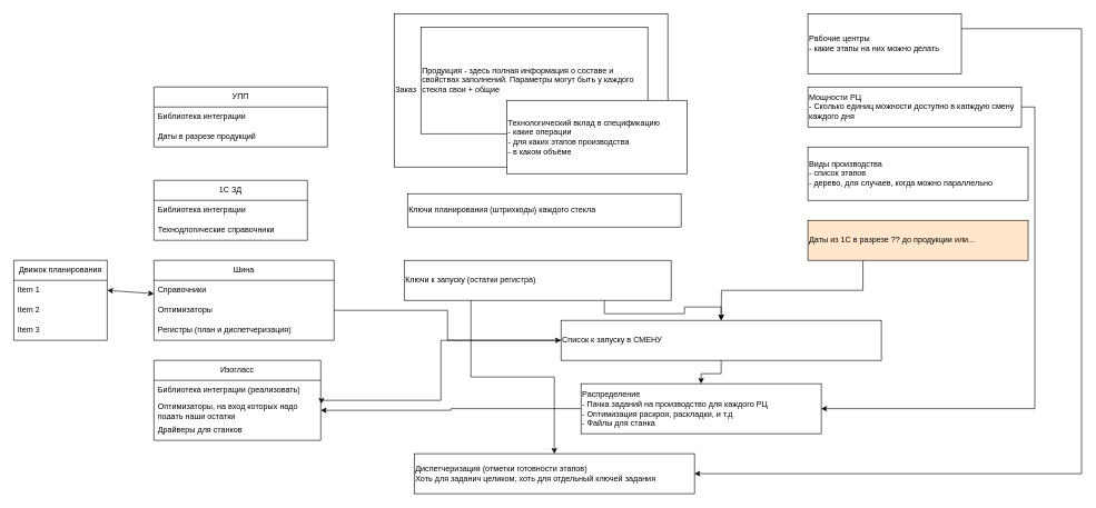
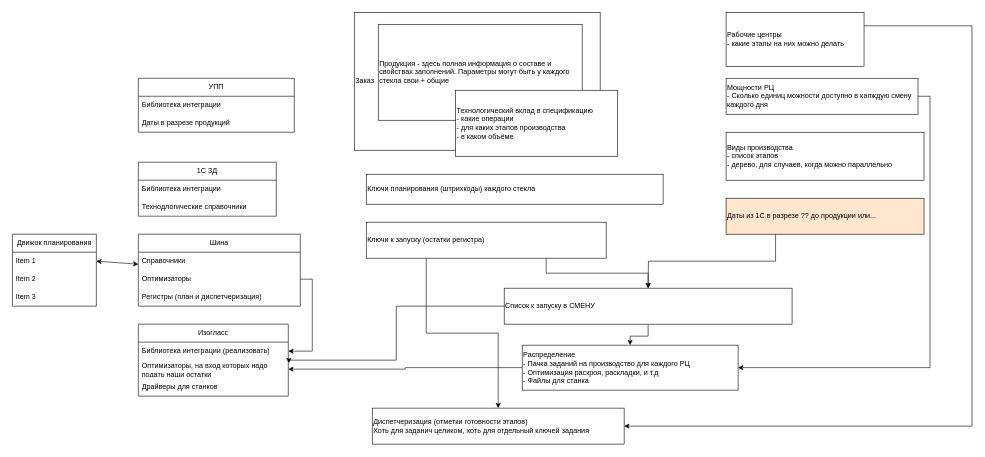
  <mxCell id="0" />
  <mxCell id="1" parent="0" />
  <mxCell id="2" value="Заказ" style="rounded=0;whiteSpace=wrap;html=1;align=left;" vertex="1" parent="1"><mxGeometry x="590" y="20" width="410" height="230" as="geometry" /></mxCell>
  <mxCell id="3" value="Продукция - здесь полная информация о составе и свойствах заполнений. Параметры могут быть у каждого стекла свои + общие" style="rounded=0;whiteSpace=wrap;html=1;align=left;" vertex="1" parent="1"><mxGeometry x="630" y="40" width="340" height="160" as="geometry" /></mxCell>
  <mxCell id="4" value="Технологический вклад в спецификацию&lt;br&gt;- какие операции&lt;br&gt;- для каких этапов производства&lt;br&gt;- в каком объёме" style="rounded=0;whiteSpace=wrap;html=1;align=left;" vertex="1" parent="1"><mxGeometry x="759" y="150" width="270" height="110" as="geometry" /></mxCell>
  <mxCell id="5" style="edgeStyle=orthogonalEdgeStyle;rounded=0;orthogonalLoop=1;jettySize=auto;html=1;exitX=1;exitY=0.5;exitDx=0;exitDy=0;entryX=1;entryY=0.5;entryDx=0;entryDy=0;" edge="1" parent="1" source="6" target="19"><mxGeometry relative="1" as="geometry" /></mxCell>
  <mxCell id="6" value="Мощности РЦ&lt;br&gt;- Сколько единиц можности доступно в капждую смену каждого дня" style="rounded=0;whiteSpace=wrap;html=1;align=left;" vertex="1" parent="1"><mxGeometry x="1210" y="130" width="320" height="60" as="geometry" /></mxCell>
  <mxCell id="7" style="edgeStyle=orthogonalEdgeStyle;rounded=0;orthogonalLoop=1;jettySize=auto;html=1;exitX=1;exitY=0.25;exitDx=0;exitDy=0;entryX=1;entryY=0.5;entryDx=0;entryDy=0;" edge="1" parent="1" source="8" target="20"><mxGeometry relative="1" as="geometry"><Array as="points"><mxPoint x="1620" y="42" /><mxPoint x="1620" y="710" /></Array></mxGeometry></mxCell>
  <mxCell id="8" value="Рабочие центры&lt;br&gt;- какие этапы на них можно делать" style="rounded=0;whiteSpace=wrap;html=1;align=left;" vertex="1" parent="1"><mxGeometry x="1210" y="20" width="230" height="90" as="geometry" /></mxCell>
  <mxCell id="9" value="Виды производства&lt;br&gt;- список этапов&lt;br&gt;- дерево, для случаев, когда можно параллельно" style="rounded=0;whiteSpace=wrap;html=1;align=left;" vertex="1" parent="1"><mxGeometry x="1210" y="220" width="330" height="80" as="geometry" /></mxCell>
  <mxCell id="10" style="edgeStyle=orthogonalEdgeStyle;rounded=0;orthogonalLoop=1;jettySize=auto;html=1;exitX=0.25;exitY=1;exitDx=0;exitDy=0;" edge="1" parent="1" source="11"><mxGeometry relative="1" as="geometry"><mxPoint x="1080" y="480" as="targetPoint" /></mxGeometry></mxCell>
  <mxCell id="11" value="Даты из 1С в разрезе ?? до продукции или..." style="rounded=0;whiteSpace=wrap;html=1;align=left;fillColor=#ffe6cc;" vertex="1" parent="1"><mxGeometry x="1210" y="330" width="330" height="60" as="geometry" /></mxCell>
- <mxCell id="12" value="Ключи планирования (штрихкоды) каждого стекла" style="rounded=0;whiteSpace=wrap;html=1;align=left;" vertex="1" parent="1"><mxGeometry x="610" y="290" width="410" height="50" as="geometry" /></mxCell>
+ <mxCell id="12" value="Ключи планирования (штрихкоды) каждого стекла" style="rounded=0;whiteSpace=wrap;html=1;align=left;" vertex="1" parent="1"><mxGeometry x="610" y="290" width="495" height="50" as="geometry" /></mxCell>
  <mxCell id="13" style="edgeStyle=orthogonalEdgeStyle;rounded=0;orthogonalLoop=1;jettySize=auto;html=1;exitX=0.75;exitY=1;exitDx=0;exitDy=0;entryX=0.5;entryY=0;entryDx=0;entryDy=0;" edge="1" parent="1" source="15" target="17"><mxGeometry relative="1" as="geometry" /></mxCell>
  <mxCell id="14" style="edgeStyle=orthogonalEdgeStyle;rounded=0;orthogonalLoop=1;jettySize=auto;html=1;exitX=0.25;exitY=1;exitDx=0;exitDy=0;entryX=0.5;entryY=0;entryDx=0;entryDy=0;" edge="1" parent="1" source="15" target="20"><mxGeometry relative="1" as="geometry" /></mxCell>
- <mxCell id="15" value="Ключи к запуску (остатки регистра)" style="rounded=0;whiteSpace=wrap;html=1;align=left;" vertex="1" parent="1"><mxGeometry x="605" y="390" width="400" height="60" as="geometry" /></mxCell>
+ <mxCell id="15" value="Ключи к запуску (остатки регистра)" style="rounded=0;whiteSpace=wrap;html=1;align=left;" vertex="1" parent="1"><mxGeometry x="610" y="370" width="400" height="60" as="geometry" /></mxCell>
  <mxCell id="16" style="edgeStyle=orthogonalEdgeStyle;rounded=0;orthogonalLoop=1;jettySize=auto;html=1;exitX=0.5;exitY=1;exitDx=0;exitDy=0;entryX=0.5;entryY=0;entryDx=0;entryDy=0;" edge="1" parent="1" source="17" target="19"><mxGeometry relative="1" as="geometry" /></mxCell>
  <mxCell id="17" value="Список к запуску в СМЕНУ" style="rounded=0;whiteSpace=wrap;html=1;align=left;" vertex="1" parent="1"><mxGeometry x="840" y="480" width="480" height="60" as="geometry" /></mxCell>
  <mxCell id="18" style="edgeStyle=orthogonalEdgeStyle;rounded=0;orthogonalLoop=1;jettySize=auto;html=1;exitX=0;exitY=0.5;exitDx=0;exitDy=0;entryX=1;entryY=0.5;entryDx=0;entryDy=0;" edge="1" parent="1" source="19" target="33"><mxGeometry relative="1" as="geometry" /></mxCell>
  <mxCell id="19" value="Распределение&lt;br&gt;- Пачка заданий на производство для каждого РЦ&lt;br&gt;- Оптимизация раскроя, раскладки, и т.д&lt;br&gt;- Файлы для станка" style="rounded=0;whiteSpace=wrap;html=1;align=left;" vertex="1" parent="1"><mxGeometry x="870" y="575" width="360" height="75" as="geometry" /></mxCell>
  <mxCell id="20" value="Диспетчеризация (отметки готовности этапов)&lt;br&gt;&lt;div style=&quot;&quot;&gt;&lt;span style=&quot;background-color: initial;&quot;&gt;Хоть для заданич целиком, хоть для отдельный ключей задания&lt;/span&gt;&lt;/div&gt;" style="rounded=0;whiteSpace=wrap;html=1;align=left;" vertex="1" parent="1"><mxGeometry x="620" y="680" width="420" height="60" as="geometry" /></mxCell>
  <mxCell id="21" value="УПП" style="swimlane;fontStyle=0;childLayout=stackLayout;horizontal=1;startSize=30;horizontalStack=0;resizeParent=1;resizeParentMax=0;resizeLast=0;collapsible=1;marginBottom=0;whiteSpace=wrap;html=1;" vertex="1" parent="1"><mxGeometry x="230" y="130" width="260" height="90" as="geometry" /></mxCell>
  <mxCell id="22" value="Библиотека интеграции" style="text;strokeColor=none;fillColor=none;align=left;verticalAlign=middle;spacingLeft=4;spacingRight=4;overflow=hidden;points=[[0,0.5],[1,0.5]];portConstraint=eastwest;rotatable=0;whiteSpace=wrap;html=1;" vertex="1" parent="21"><mxGeometry y="30" width="260" height="30" as="geometry" /></mxCell>
  <mxCell id="23" value="Даты в разрезе продукций" style="text;strokeColor=none;fillColor=none;align=left;verticalAlign=middle;spacingLeft=4;spacingRight=4;overflow=hidden;points=[[0,0.5],[1,0.5]];portConstraint=eastwest;rotatable=0;whiteSpace=wrap;html=1;" vertex="1" parent="21"><mxGeometry y="60" width="260" height="30" as="geometry" /></mxCell>
  <mxCell id="24" value="1С ЗД" style="swimlane;fontStyle=0;childLayout=stackLayout;horizontal=1;startSize=30;horizontalStack=0;resizeParent=1;resizeParentMax=0;resizeLast=0;collapsible=1;marginBottom=0;whiteSpace=wrap;html=1;" vertex="1" parent="1"><mxGeometry x="230" y="270" width="230" height="90" as="geometry" /></mxCell>
  <mxCell id="25" value="Библиотека интеграции" style="text;strokeColor=none;fillColor=none;align=left;verticalAlign=middle;spacingLeft=4;spacingRight=4;overflow=hidden;points=[[0,0.5],[1,0.5]];portConstraint=eastwest;rotatable=0;whiteSpace=wrap;html=1;" vertex="1" parent="24"><mxGeometry y="30" width="230" height="30" as="geometry" /></mxCell>
  <mxCell id="26" value="Технодлогические справочники" style="text;strokeColor=none;fillColor=none;align=left;verticalAlign=middle;spacingLeft=4;spacingRight=4;overflow=hidden;points=[[0,0.5],[1,0.5]];portConstraint=eastwest;rotatable=0;whiteSpace=wrap;html=1;" vertex="1" parent="24"><mxGeometry y="60" width="230" height="30" as="geometry" /></mxCell>
  <mxCell id="27" value="Шина" style="swimlane;fontStyle=0;childLayout=stackLayout;horizontal=1;startSize=30;horizontalStack=0;resizeParent=1;resizeParentMax=0;resizeLast=0;collapsible=1;marginBottom=0;whiteSpace=wrap;html=1;" vertex="1" parent="1"><mxGeometry x="230" y="390" width="270" height="120" as="geometry" /></mxCell>
  <mxCell id="28" value="Справочники" style="text;strokeColor=none;fillColor=none;align=left;verticalAlign=middle;spacingLeft=4;spacingRight=4;overflow=hidden;points=[[0,0.5],[1,0.5]];portConstraint=eastwest;rotatable=0;whiteSpace=wrap;html=1;" vertex="1" parent="27"><mxGeometry y="30" width="270" height="30" as="geometry" /></mxCell>
  <mxCell id="29" value="Оптимизаторы" style="text;strokeColor=none;fillColor=none;align=left;verticalAlign=middle;spacingLeft=4;spacingRight=4;overflow=hidden;points=[[0,0.5],[1,0.5]];portConstraint=eastwest;rotatable=0;whiteSpace=wrap;html=1;" vertex="1" parent="27"><mxGeometry y="60" width="270" height="30" as="geometry" /></mxCell>
  <mxCell id="30" value="Регистры (план и диспетчеризация)" style="text;strokeColor=none;fillColor=none;align=left;verticalAlign=middle;spacingLeft=4;spacingRight=4;overflow=hidden;points=[[0,0.5],[1,0.5]];portConstraint=eastwest;rotatable=0;whiteSpace=wrap;html=1;" vertex="1" parent="27"><mxGeometry y="90" width="270" height="30" as="geometry" /></mxCell>
  <mxCell id="31" value="Изогласс" style="swimlane;fontStyle=0;childLayout=stackLayout;horizontal=1;startSize=30;horizontalStack=0;resizeParent=1;resizeParentMax=0;resizeLast=0;collapsible=1;marginBottom=0;whiteSpace=wrap;html=1;" vertex="1" parent="1"><mxGeometry x="230" y="540" width="250" height="120" as="geometry" /></mxCell>
  <mxCell id="32" value="Библиотека интеграции (реализовать)" style="text;strokeColor=none;fillColor=none;align=left;verticalAlign=middle;spacingLeft=4;spacingRight=4;overflow=hidden;points=[[0,0.5],[1,0.5]];portConstraint=eastwest;rotatable=0;whiteSpace=wrap;html=1;" vertex="1" parent="31"><mxGeometry y="30" width="250" height="30" as="geometry" /></mxCell>
  <mxCell id="33" value="Оптимизаторы, на вход которых надо подать наши остатки" style="text;strokeColor=none;fillColor=none;align=left;verticalAlign=middle;spacingLeft=4;spacingRight=4;overflow=hidden;points=[[0,0.5],[1,0.5]];portConstraint=eastwest;rotatable=0;whiteSpace=wrap;html=1;" vertex="1" parent="31"><mxGeometry y="60" width="250" height="30" as="geometry" /></mxCell>
  <mxCell id="34" value="Драйверы для станков" style="text;strokeColor=none;fillColor=none;align=left;verticalAlign=middle;spacingLeft=4;spacingRight=4;overflow=hidden;points=[[0,0.5],[1,0.5]];portConstraint=eastwest;rotatable=0;whiteSpace=wrap;html=1;" vertex="1" parent="31"><mxGeometry y="90" width="250" height="30" as="geometry" /></mxCell>
- <mxCell id="35" style="edgeStyle=orthogonalEdgeStyle;rounded=0;orthogonalLoop=1;jettySize=auto;html=1;exitX=1;exitY=0.5;exitDx=0;exitDy=0;" edge="1" parent="1" source="29" target="17"><mxGeometry relative="1" as="geometry" /></mxCell>
+ <mxCell id="35" style="edgeStyle=orthogonalEdgeStyle;rounded=0;orthogonalLoop=1;jettySize=auto;html=1;exitX=1;exitY=0.5;exitDx=0;exitDy=0;entryX=1;entryY=0.5;entryDx=0;entryDy=0;" edge="1" parent="1" source="29" target="32"><mxGeometry relative="1" as="geometry" /></mxCell>
  <mxCell id="36" style="edgeStyle=orthogonalEdgeStyle;rounded=0;orthogonalLoop=1;jettySize=auto;html=1;exitX=0;exitY=0.5;exitDx=0;exitDy=0;entryX=1.004;entryY=0.165;entryDx=0;entryDy=0;entryPerimeter=0;" edge="1" parent="1" source="17" target="33"><mxGeometry relative="1" as="geometry"><Array as="points"><mxPoint x="660" y="510" /><mxPoint x="660" y="600" /><mxPoint x="481" y="600" /></Array></mxGeometry></mxCell>
  <mxCell id="37" value="Движок планирования" style="swimlane;fontStyle=0;childLayout=stackLayout;horizontal=1;startSize=30;horizontalStack=0;resizeParent=1;resizeParentMax=0;resizeLast=0;collapsible=1;marginBottom=0;whiteSpace=wrap;html=1;" vertex="1" parent="1"><mxGeometry x="20" y="390" width="140" height="120" as="geometry" /></mxCell>
  <mxCell id="38" value="Item 1" style="text;strokeColor=none;fillColor=none;align=left;verticalAlign=middle;spacingLeft=4;spacingRight=4;overflow=hidden;points=[[0,0.5],[1,0.5]];portConstraint=eastwest;rotatable=0;whiteSpace=wrap;html=1;" vertex="1" parent="37"><mxGeometry y="30" width="140" height="30" as="geometry" /></mxCell>
  <mxCell id="39" value="Item 2" style="text;strokeColor=none;fillColor=none;align=left;verticalAlign=middle;spacingLeft=4;spacingRight=4;overflow=hidden;points=[[0,0.5],[1,0.5]];portConstraint=eastwest;rotatable=0;whiteSpace=wrap;html=1;" vertex="1" parent="37"><mxGeometry y="60" width="140" height="30" as="geometry" /></mxCell>
  <mxCell id="40" value="Item 3" style="text;strokeColor=none;fillColor=none;align=left;verticalAlign=middle;spacingLeft=4;spacingRight=4;overflow=hidden;points=[[0,0.5],[1,0.5]];portConstraint=eastwest;rotatable=0;whiteSpace=wrap;html=1;" vertex="1" parent="37"><mxGeometry y="90" width="140" height="30" as="geometry" /></mxCell>
  <mxCell id="41" value="" style="endArrow=classic;startArrow=classic;html=1;rounded=0;exitX=1;exitY=0.5;exitDx=0;exitDy=0;" edge="1" parent="1" source="38"><mxGeometry width="50" height="50" relative="1" as="geometry"><mxPoint x="370" y="490" as="sourcePoint" /><mxPoint x="230" y="440" as="targetPoint" /></mxGeometry></mxCell>
